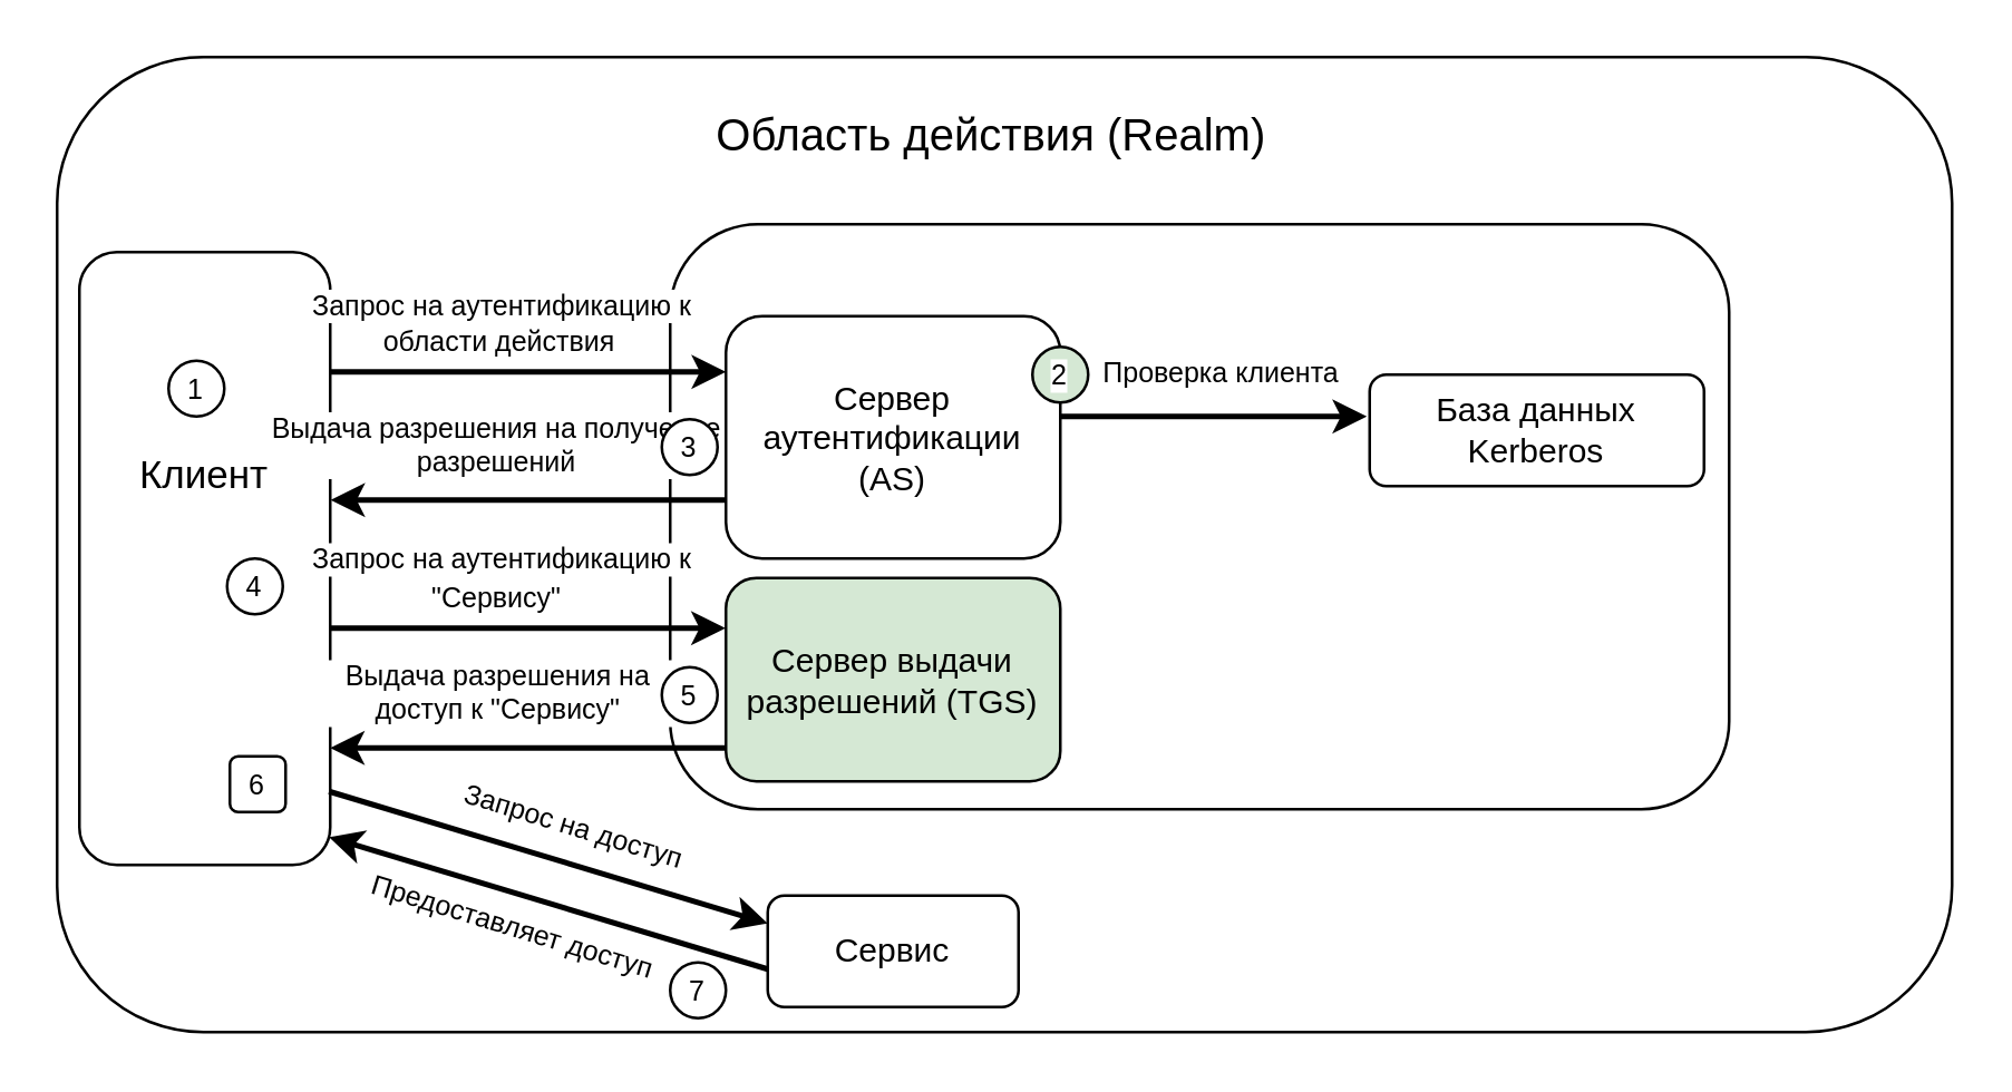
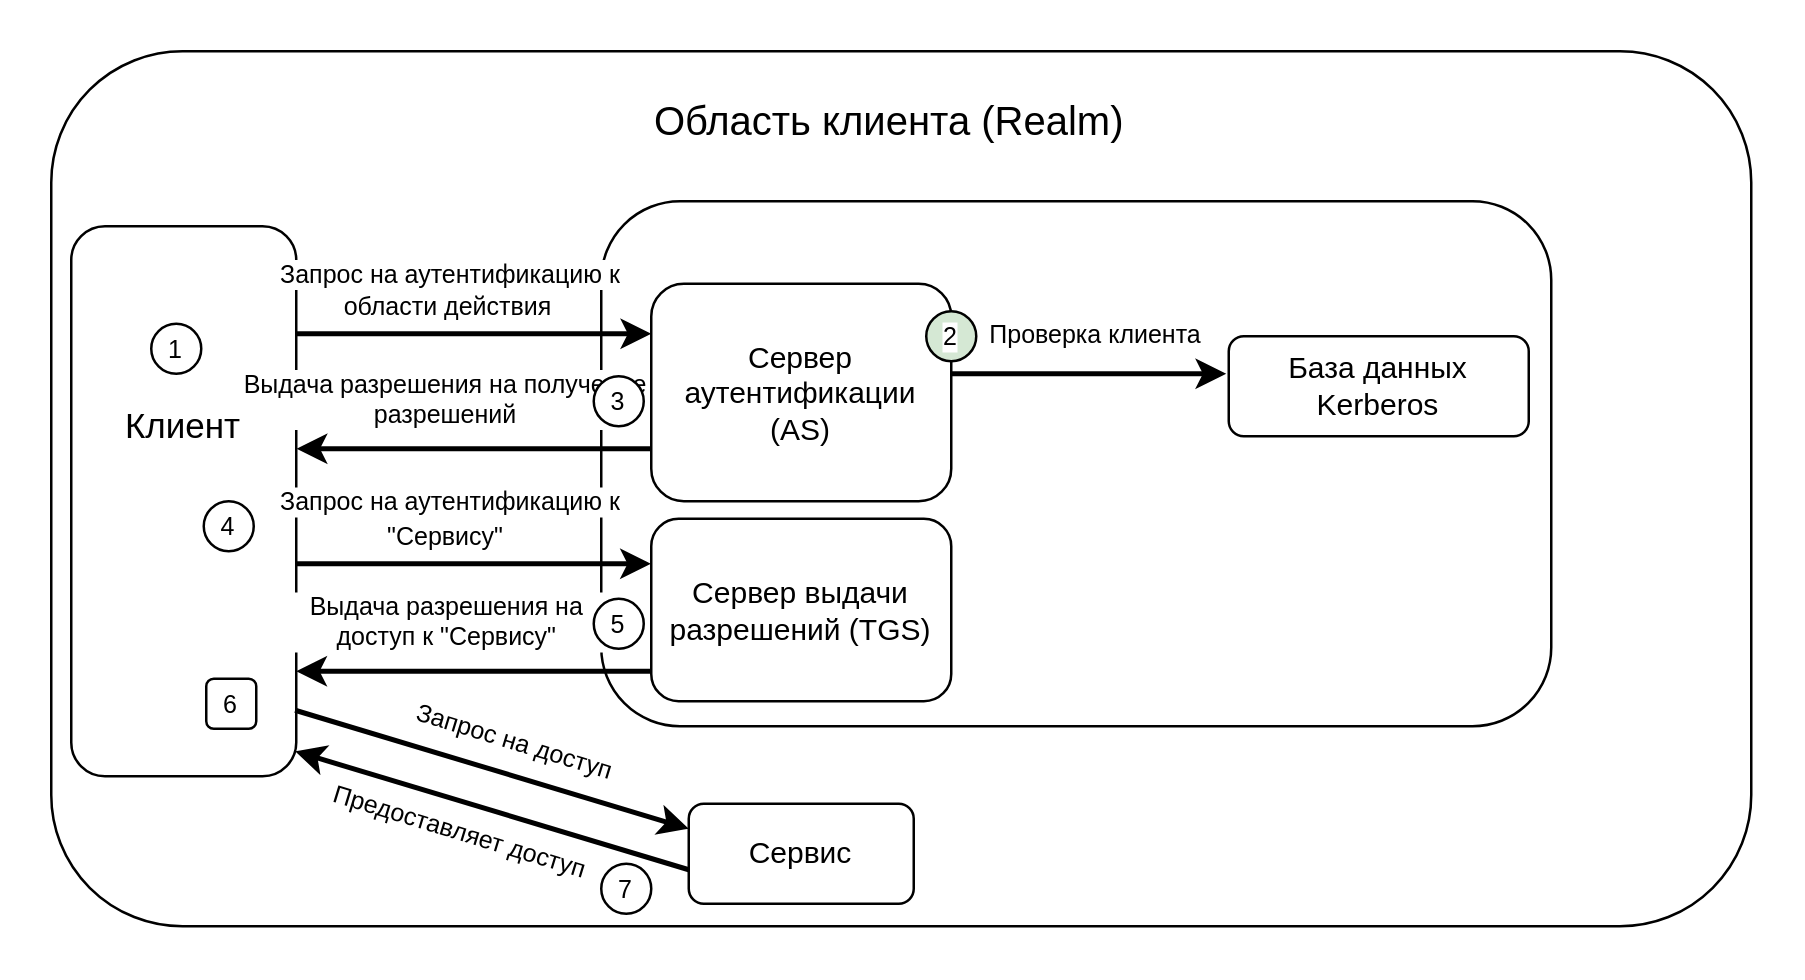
  <mxCell id="0" />
  <mxCell id="1" parent="0" />
  <mxCell id="2" value="" style="rounded=1;whiteSpace=wrap;html=1;" vertex="1" parent="1"><mxGeometry x="20" y="20" width="680" height="350" as="geometry" /></mxCell>
  <mxCell id="3" value="" style="rounded=1;whiteSpace=wrap;html=1;" vertex="1" parent="1"><mxGeometry x="240" y="80" width="380" height="210" as="geometry" /></mxCell>
  <mxCell id="4" value="" style="rounded=1;whiteSpace=wrap;html=1;" vertex="1" parent="1"><mxGeometry x="28" y="90" width="90" height="220" as="geometry" /></mxCell>
  <mxCell id="5" value="Сервис" style="rounded=1;whiteSpace=wrap;html=1;" vertex="1" parent="1"><mxGeometry x="275" y="321" width="90" height="40" as="geometry" /></mxCell>
  <mxCell id="6" value="Сервер аутентификации (AS)" style="rounded=1;whiteSpace=wrap;html=1;" vertex="1" parent="1"><mxGeometry x="260" y="113" width="120" height="87" as="geometry" /></mxCell>
- <mxCell id="7" value="Сервер выдачи разрешений (TGS)" style="rounded=1;whiteSpace=wrap;html=1;fillColor=#d5e8d4;" vertex="1" parent="1"><mxGeometry x="260" y="207" width="120" height="73" as="geometry" /></mxCell>
+ <mxCell id="7" value="Сервер выдачи разрешений (TGS)" style="rounded=1;whiteSpace=wrap;html=1;" vertex="1" parent="1"><mxGeometry x="260" y="207" width="120" height="73" as="geometry" /></mxCell>
  <mxCell id="8" value="База данных Kerberos" style="rounded=1;whiteSpace=wrap;html=1;" vertex="1" parent="1"><mxGeometry x="491" y="134" width="120" height="40" as="geometry" /></mxCell>
- <mxCell id="9" value="Область действия (Realm)" style="text;html=1;strokeColor=none;fillColor=none;align=center;verticalAlign=middle;whiteSpace=wrap;rounded=0;fontSize=16;" vertex="1" parent="1"><mxGeometry x="241" y="33" width="229" height="30" as="geometry" /></mxCell>
+ <mxCell id="9" value="Область клиента (Realm)" style="text;html=1;strokeColor=none;fillColor=none;align=center;verticalAlign=middle;whiteSpace=wrap;rounded=0;fontSize=16;" vertex="1" parent="1"><mxGeometry x="241" y="33" width="229" height="30" as="geometry" /></mxCell>
  <mxCell id="10" value="Запрос на аутентификацию к" style="text;html=1;strokeColor=none;fillColor=none;align=center;verticalAlign=middle;whiteSpace=wrap;rounded=0;fontSize=10;labelBackgroundColor=default;" vertex="1" parent="1"><mxGeometry x="100" y="94" width="160" height="30" as="geometry" /></mxCell>
  <mxCell id="11" value="области действия" style="text;html=1;strokeColor=none;fillColor=none;align=center;verticalAlign=middle;whiteSpace=wrap;rounded=0;labelBackgroundColor=default;fontSize=10;" vertex="1" parent="1"><mxGeometry x="123" y="107" width="112" height="30" as="geometry" /></mxCell>
  <mxCell id="12" value="1" style="ellipse;whiteSpace=wrap;html=1;aspect=fixed;labelBackgroundColor=default;fontSize=10;" vertex="1" parent="1"><mxGeometry x="60" y="129" width="20" height="20" as="geometry" /></mxCell>
  <mxCell id="13" value="Проверка клиента" style="text;html=1;strokeColor=none;fillColor=none;align=center;verticalAlign=middle;whiteSpace=wrap;rounded=0;labelBackgroundColor=default;fontSize=10;" vertex="1" parent="1"><mxGeometry x="382" y="118" width="112" height="30" as="geometry" /></mxCell>
  <mxCell id="14" value="2" style="ellipse;whiteSpace=wrap;html=1;aspect=fixed;labelBackgroundColor=default;fontSize=10;fillColor=#d5e8d4;" vertex="1" parent="1"><mxGeometry x="370" y="124" width="20" height="20" as="geometry" /></mxCell>
  <mxCell id="15" value="" style="endArrow=classic;html=1;rounded=1;fontSize=10;fillColor=default;exitX=0.995;exitY=0.298;exitDx=0;exitDy=0;exitPerimeter=0;orthogonal=0;fixDash=0;strokeWidth=2;" edge="1" parent="1"><mxGeometry width="50" height="50" relative="1" as="geometry"><mxPoint x="118.14" y="133" as="sourcePoint" /><mxPoint x="260" y="133" as="targetPoint" /></mxGeometry></mxCell>
  <mxCell id="16" value="" style="endArrow=classic;html=1;rounded=1;fontSize=10;fillColor=default;orthogonal=0;fixDash=0;strokeWidth=2;" edge="1" parent="1"><mxGeometry width="50" height="50" relative="1" as="geometry"><mxPoint x="380" y="149" as="sourcePoint" /><mxPoint x="490" y="149" as="targetPoint" /></mxGeometry></mxCell>
  <mxCell id="17" value="" style="endArrow=classic;html=1;rounded=1;fontSize=10;fillColor=default;exitX=0.995;exitY=0.298;exitDx=0;exitDy=0;exitPerimeter=0;orthogonal=0;fixDash=0;strokeWidth=2;" edge="1" parent="1"><mxGeometry width="50" height="50" relative="1" as="geometry"><mxPoint x="260" y="179" as="sourcePoint" /><mxPoint x="118.14" y="179" as="targetPoint" /></mxGeometry></mxCell>
  <mxCell id="18" value="Выдача разрешения на получение разрешений" style="text;html=1;strokeColor=none;fillColor=none;align=center;verticalAlign=middle;whiteSpace=wrap;rounded=0;labelBackgroundColor=default;fontSize=10;" vertex="1" parent="1"><mxGeometry x="96" y="144" width="164" height="30" as="geometry" /></mxCell>
  <mxCell id="19" value="3" style="ellipse;whiteSpace=wrap;html=1;aspect=fixed;labelBackgroundColor=default;fontSize=10;" vertex="1" parent="1"><mxGeometry x="237" y="150" width="20" height="20" as="geometry" /></mxCell>
  <mxCell id="20" value="" style="endArrow=classic;html=1;rounded=1;fontSize=10;fillColor=default;exitX=0.995;exitY=0.298;exitDx=0;exitDy=0;exitPerimeter=0;orthogonal=0;fixDash=0;strokeWidth=2;" edge="1" parent="1"><mxGeometry width="50" height="50" relative="1" as="geometry"><mxPoint x="118" y="225" as="sourcePoint" /><mxPoint x="259.86" y="225" as="targetPoint" /></mxGeometry></mxCell>
  <mxCell id="21" value="Запрос на аутентификацию к" style="text;html=1;strokeColor=none;fillColor=none;align=center;verticalAlign=middle;whiteSpace=wrap;rounded=0;fontSize=10;labelBackgroundColor=default;" vertex="1" parent="1"><mxGeometry x="100" y="185" width="160" height="30" as="geometry" /></mxCell>
  <mxCell id="22" value="&quot;Сервису&quot;" style="text;html=1;strokeColor=none;fillColor=none;align=center;verticalAlign=middle;whiteSpace=wrap;rounded=0;labelBackgroundColor=default;fontSize=10;" vertex="1" parent="1"><mxGeometry x="122" y="199" width="112" height="30" as="geometry" /></mxCell>
  <mxCell id="23" value="4" style="ellipse;whiteSpace=wrap;html=1;aspect=fixed;labelBackgroundColor=default;fontSize=10;" vertex="1" parent="1"><mxGeometry x="81" y="200" width="20" height="20" as="geometry" /></mxCell>
  <mxCell id="24" value="Выдача разрешения на доступ к &quot;Сервису&quot;" style="text;html=1;strokeColor=none;fillColor=none;align=center;verticalAlign=middle;whiteSpace=wrap;rounded=0;labelBackgroundColor=default;fontSize=10;" vertex="1" parent="1"><mxGeometry x="107" y="233" width="143" height="30" as="geometry" /></mxCell>
  <mxCell id="25" value="5" style="ellipse;whiteSpace=wrap;html=1;aspect=fixed;labelBackgroundColor=default;fontSize=10;" vertex="1" parent="1"><mxGeometry x="237" y="239" width="20" height="20" as="geometry" /></mxCell>
  <mxCell id="26" value="" style="endArrow=classic;html=1;rounded=1;fontSize=10;fillColor=default;exitX=0.995;exitY=0.298;exitDx=0;exitDy=0;exitPerimeter=0;orthogonal=0;fixDash=0;strokeWidth=2;" edge="1" parent="1"><mxGeometry width="50" height="50" relative="1" as="geometry"><mxPoint x="259.86" y="268" as="sourcePoint" /><mxPoint x="118" y="268" as="targetPoint" /></mxGeometry></mxCell>
  <mxCell id="27" value="Клиент" style="text;html=1;strokeColor=none;fillColor=none;align=center;verticalAlign=middle;whiteSpace=wrap;rounded=0;labelBackgroundColor=default;fontSize=14;" vertex="1" parent="1"><mxGeometry x="43" y="155" width="60" height="30" as="geometry" /></mxCell>
  <mxCell id="28" value="" style="endArrow=classic;html=1;rounded=1;fontSize=10;fillColor=default;orthogonal=0;fixDash=0;strokeWidth=2;entryX=0;entryY=0.25;entryDx=0;entryDy=0;exitX=0.995;exitY=0.88;exitDx=0;exitDy=0;exitPerimeter=0;" edge="1" parent="1" source="4" target="5"><mxGeometry width="50" height="50" relative="1" as="geometry"><mxPoint x="120" y="290" as="sourcePoint" /><mxPoint x="118.14" y="300" as="targetPoint" /></mxGeometry></mxCell>
  <mxCell id="29" value="" style="endArrow=classic;html=1;rounded=1;fontSize=10;fillColor=default;orthogonal=0;fixDash=0;strokeWidth=2;entryX=0;entryY=0.25;entryDx=0;entryDy=0;exitX=0.995;exitY=0.88;exitDx=0;exitDy=0;exitPerimeter=0;" edge="1" parent="1"><mxGeometry width="50" height="50" relative="1" as="geometry"><mxPoint x="275" y="347.4" as="sourcePoint" /><mxPoint x="117.55" y="300" as="targetPoint" /></mxGeometry></mxCell>
  <mxCell id="30" value="6" style="whiteSpace=wrap;html=1;aspect=fixed;labelBackgroundColor=default;fontSize=10;rounded=1;" vertex="1" parent="1"><mxGeometry x="82" y="271" width="20" height="20" as="geometry" /></mxCell>
  <mxCell id="31" value="Запрос на доступ" style="text;html=1;strokeColor=none;fillColor=none;align=center;verticalAlign=middle;whiteSpace=wrap;rounded=0;labelBackgroundColor=default;fontSize=10;rotation=17;" vertex="1" parent="1"><mxGeometry x="116.19" y="287.76" width="180" height="16" as="geometry" /></mxCell>
  <mxCell id="32" value="7" style="ellipse;whiteSpace=wrap;html=1;aspect=fixed;labelBackgroundColor=default;fontSize=10;" vertex="1" parent="1"><mxGeometry x="240" y="345" width="20" height="20" as="geometry" /></mxCell>
  <mxCell id="33" value="Предоставляет доступ" style="text;html=1;strokeColor=none;fillColor=none;align=center;verticalAlign=middle;whiteSpace=wrap;rounded=0;labelBackgroundColor=default;fontSize=10;rotation=17;" vertex="1" parent="1"><mxGeometry x="94" y="324" width="180" height="16" as="geometry" /></mxCell>
